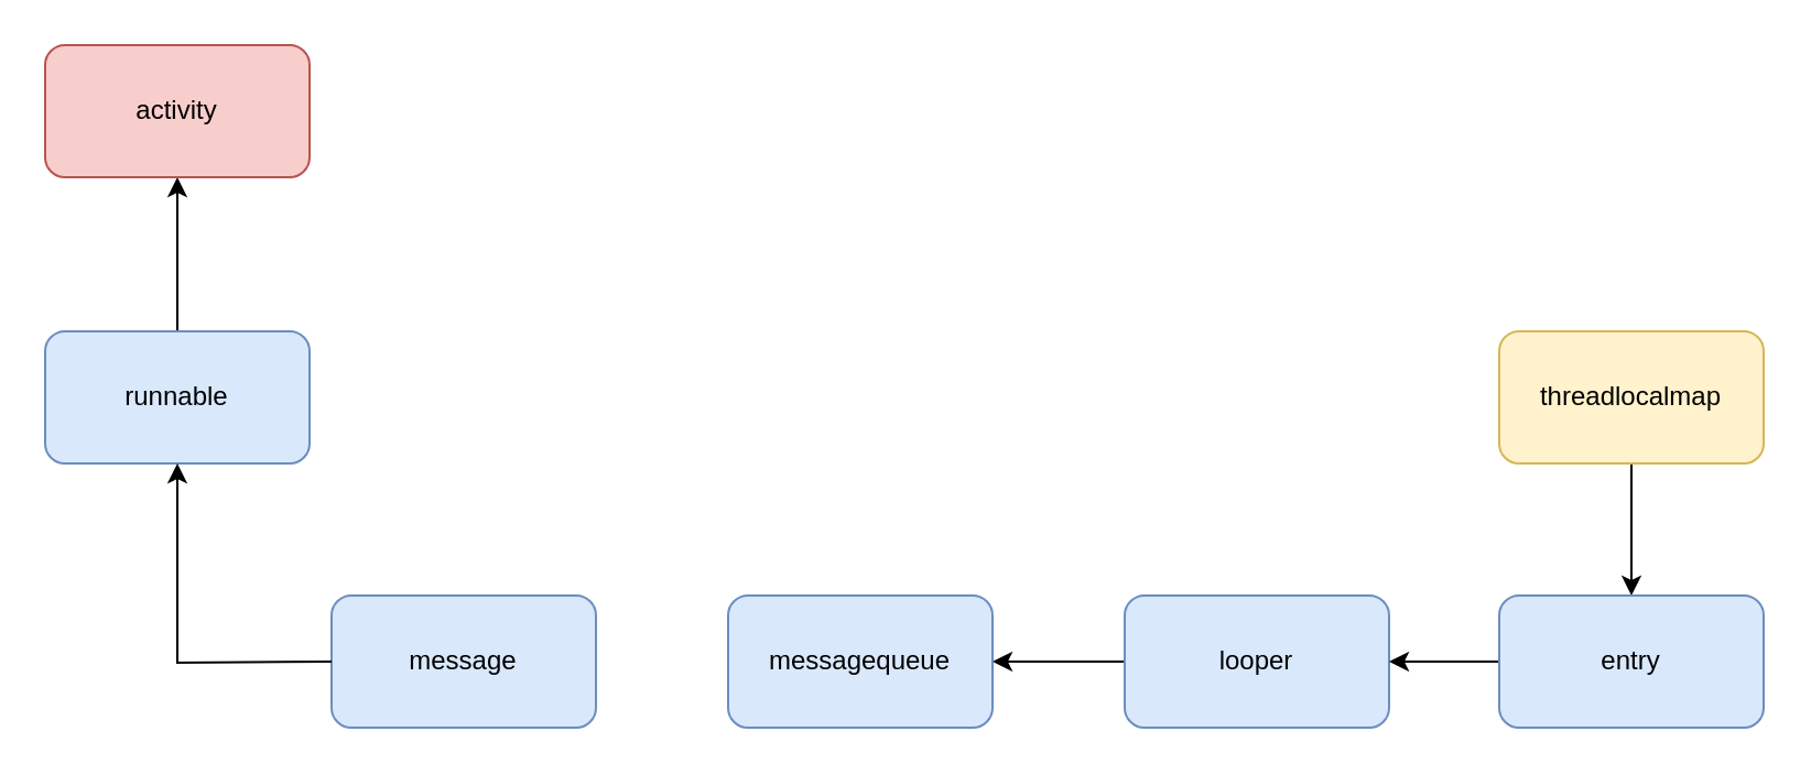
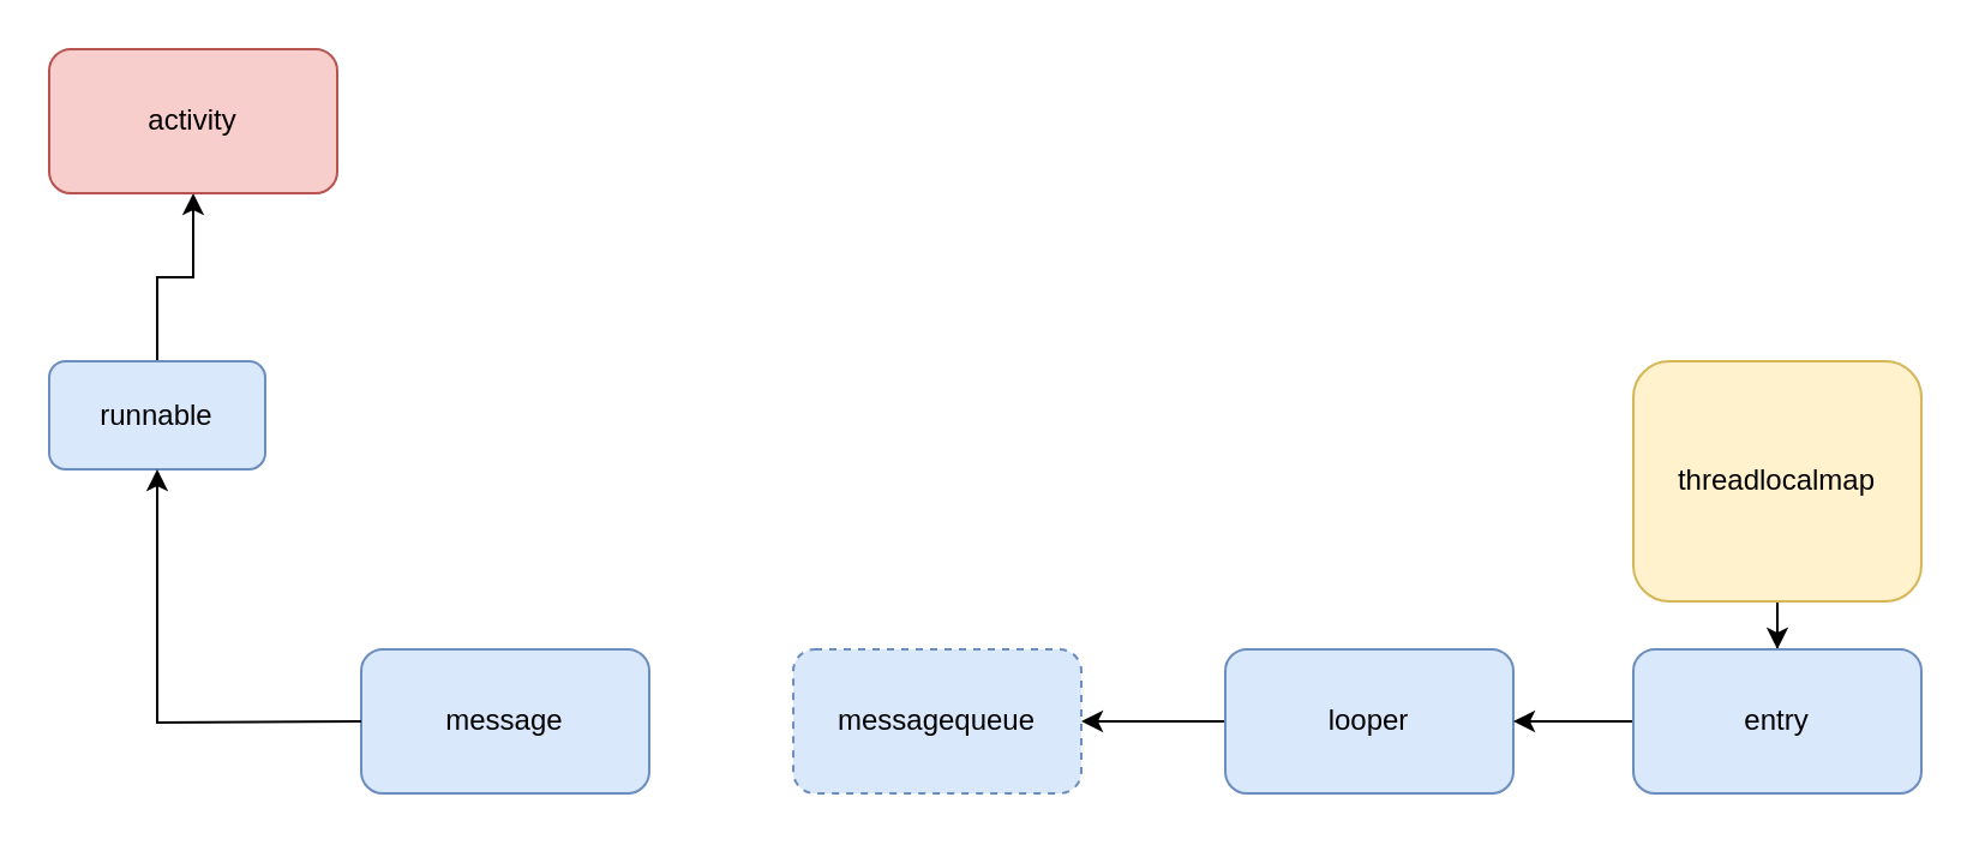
  <mxCell id="0" />
  <mxCell id="1" parent="0" />
  <mxCell id="2" value="" style="edgeStyle=orthogonalEdgeStyle;rounded=0;orthogonalLoop=1;jettySize=auto;html=1;" edge="1" parent="1" source="3" target="8"><mxGeometry relative="1" as="geometry" /></mxCell>
- <mxCell id="3" value="runnable" style="rounded=1;whiteSpace=wrap;html=1;fillColor=#dae8fc;strokeColor=#6c8ebf;" vertex="1" parent="1"><mxGeometry x="20" y="150" width="120" height="60" as="geometry" /></mxCell>
+ <mxCell id="3" value="runnable" style="rounded=1;whiteSpace=wrap;html=1;fillColor=#dae8fc;strokeColor=#6c8ebf;" vertex="1" parent="1"><mxGeometry x="20" y="150" width="90" height="45" as="geometry" /></mxCell>
  <mxCell id="4" value="" style="edgeStyle=orthogonalEdgeStyle;rounded=0;orthogonalLoop=1;jettySize=auto;html=1;" edge="1" parent="1" source="5" target="7"><mxGeometry relative="1" as="geometry" /></mxCell>
  <mxCell id="5" value="looper" style="rounded=1;whiteSpace=wrap;html=1;fillColor=#dae8fc;strokeColor=#6c8ebf;" vertex="1" parent="1"><mxGeometry x="510" y="270" width="120" height="60" as="geometry" /></mxCell>
  <mxCell id="6" value="message" style="rounded=1;whiteSpace=wrap;html=1;fillColor=#dae8fc;strokeColor=#6c8ebf;" vertex="1" parent="1"><mxGeometry x="150" y="270" width="120" height="60" as="geometry" /></mxCell>
- <mxCell id="7" value="messagequeue" style="rounded=1;whiteSpace=wrap;html=1;fillColor=#dae8fc;strokeColor=#6c8ebf;" vertex="1" parent="1"><mxGeometry x="330" y="270" width="120" height="60" as="geometry" /></mxCell>
+ <mxCell id="7" value="messagequeue" style="rounded=1;whiteSpace=wrap;html=1;fillColor=#dae8fc;strokeColor=#6c8ebf;dashed=1;" vertex="1" parent="1"><mxGeometry x="330" y="270" width="120" height="60" as="geometry" /></mxCell>
  <mxCell id="8" value="activity" style="rounded=1;whiteSpace=wrap;html=1;fillColor=#f8cecc;strokeColor=#b85450;" vertex="1" parent="1"><mxGeometry x="20" y="20" width="120" height="60" as="geometry" /></mxCell>
  <mxCell id="9" value="" style="edgeStyle=orthogonalEdgeStyle;rounded=0;orthogonalLoop=1;jettySize=auto;html=1;" edge="1" parent="1" target="3"><mxGeometry relative="1" as="geometry"><mxPoint x="150" y="300" as="sourcePoint" /></mxGeometry></mxCell>
  <mxCell id="10" value="" style="edgeStyle=orthogonalEdgeStyle;rounded=0;orthogonalLoop=1;jettySize=auto;html=1;" edge="1" parent="1" source="11" target="13"><mxGeometry relative="1" as="geometry" /></mxCell>
- <mxCell id="11" value="threadlocalmap" style="rounded=1;whiteSpace=wrap;html=1;fillColor=#fff2cc;strokeColor=#d6b656;" vertex="1" parent="1"><mxGeometry x="680" y="150" width="120" height="60" as="geometry" /></mxCell>
+ <mxCell id="11" value="threadlocalmap" style="rounded=1;whiteSpace=wrap;html=1;fillColor=#fff2cc;strokeColor=#d6b656;" vertex="1" parent="1"><mxGeometry x="680" y="150" width="120" height="100" as="geometry" /></mxCell>
  <mxCell id="12" value="" style="edgeStyle=orthogonalEdgeStyle;rounded=0;orthogonalLoop=1;jettySize=auto;html=1;" edge="1" parent="1" source="13" target="5"><mxGeometry relative="1" as="geometry" /></mxCell>
  <mxCell id="13" value="entry" style="rounded=1;whiteSpace=wrap;html=1;fillColor=#dae8fc;strokeColor=#6c8ebf;" vertex="1" parent="1"><mxGeometry x="680" y="270" width="120" height="60" as="geometry" /></mxCell>
